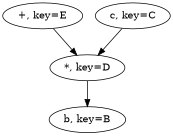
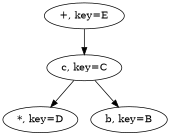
  digraph {
    n1 [label="+, key=E"]
    n2 [label="*, key=D"]
    n3 [label="b, key=B"]
    n4 [label="c, key=C"]
-   n1 -> n2
-   n2 -> n3
+   n1 -> n4
+   n4 -> n3
    n4 -> n2
  }
